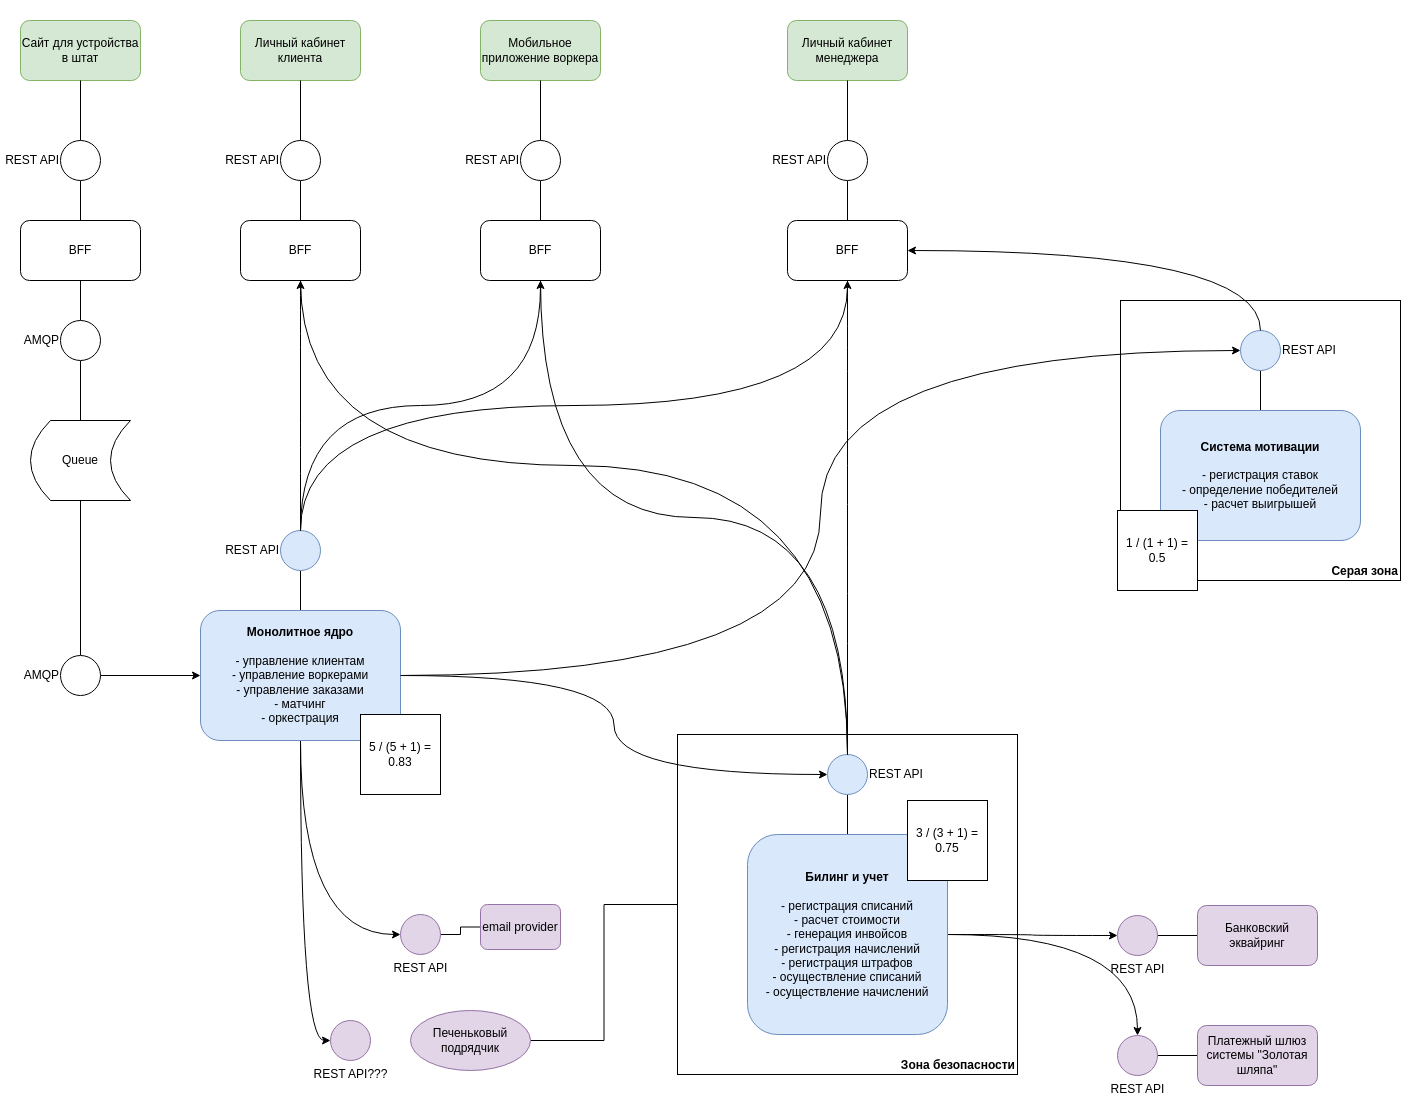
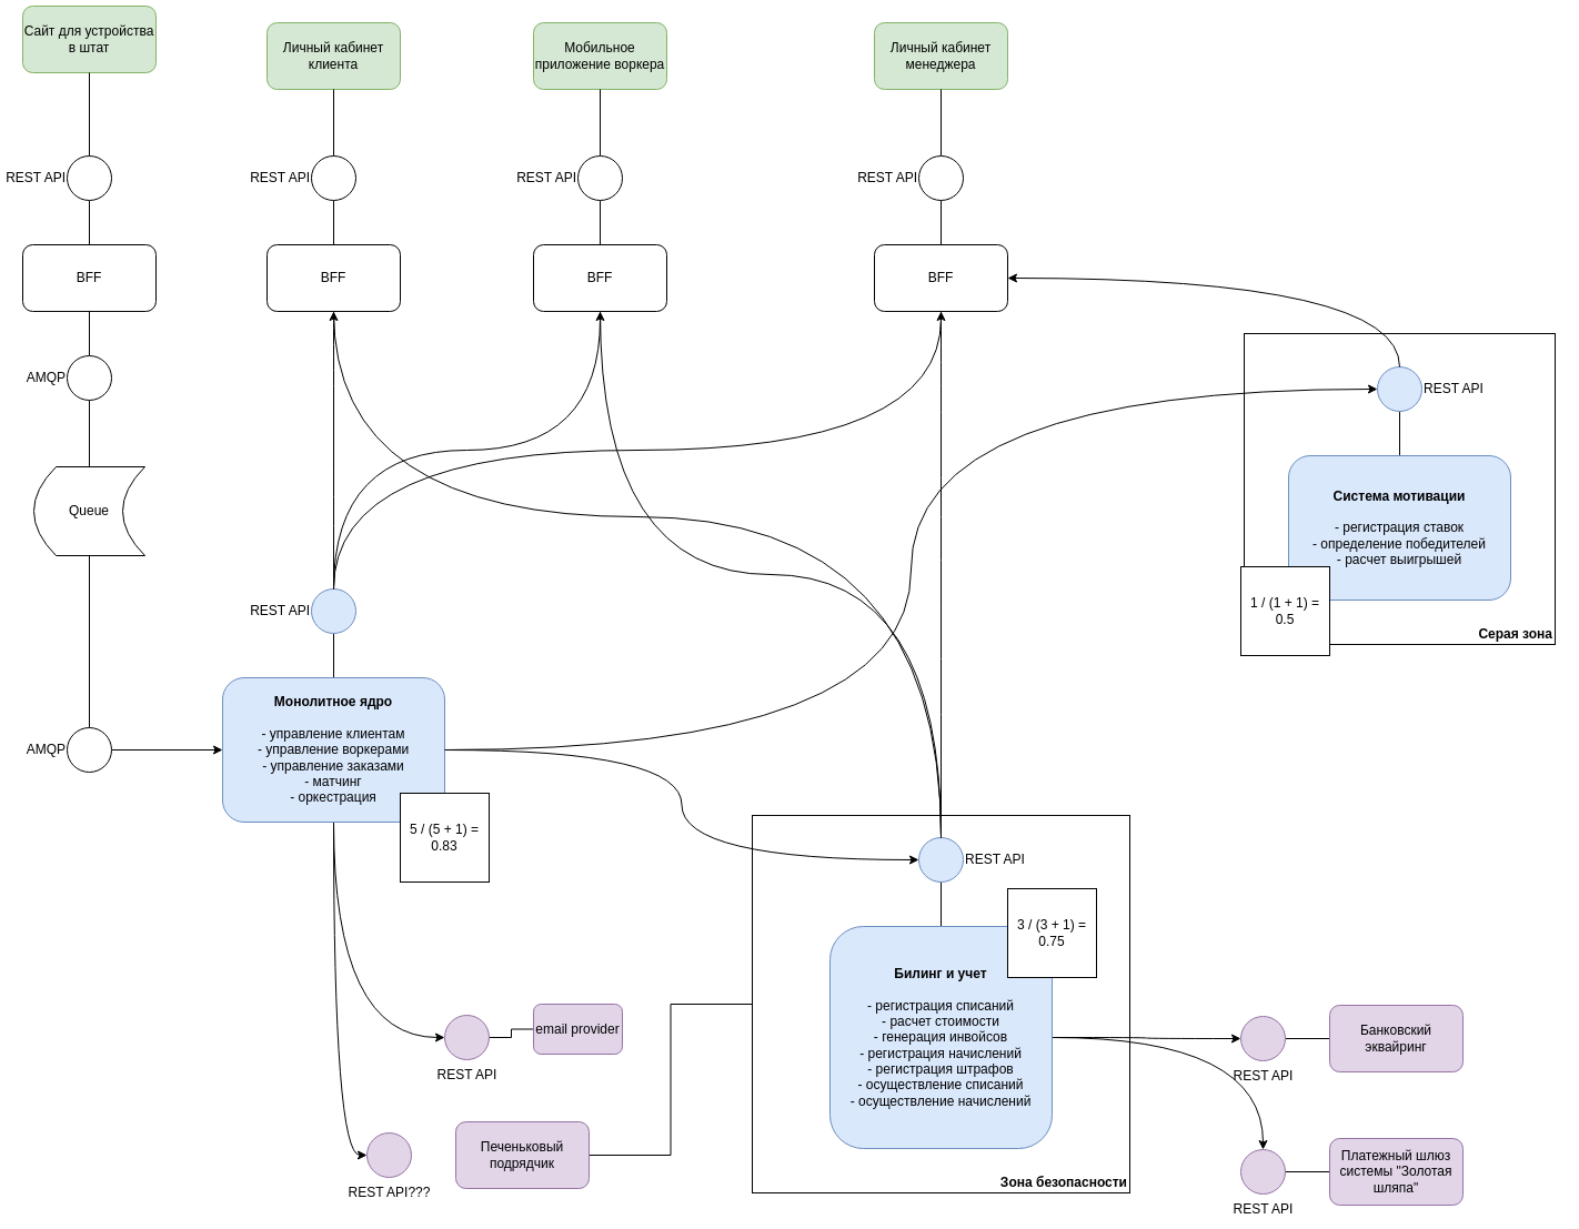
  <mxCell id="0" />
  <mxCell id="1" parent="0" />
  <mxCell id="2" value="Зона безопасности" style="whiteSpace=wrap;html=1;aspect=fixed;verticalAlign=bottom;align=right;fontStyle=1" parent="1" vertex="1"><mxGeometry x="677" y="734" width="340" height="340" as="geometry" /></mxCell>
  <mxCell id="3" value="Серая зона" style="whiteSpace=wrap;html=1;aspect=fixed;verticalAlign=bottom;fontStyle=1;align=right;" parent="1" vertex="1"><mxGeometry x="1120" y="300" width="280" height="280" as="geometry" /></mxCell>
  <mxCell id="4" value="Личный кабинет клиента" style="rounded=1;whiteSpace=wrap;html=1;fillColor=#d5e8d4;strokeColor=#82b366;" parent="1" vertex="1"><mxGeometry x="240" y="20" width="120" height="60" as="geometry" /></mxCell>
  <mxCell id="5" value="Мобильное приложение воркера" style="rounded=1;whiteSpace=wrap;html=1;fillColor=#d5e8d4;strokeColor=#82b366;" parent="1" vertex="1"><mxGeometry x="480" y="20" width="120" height="60" as="geometry" /></mxCell>
  <mxCell id="6" value="Личный кабинет менеджера" style="rounded=1;whiteSpace=wrap;html=1;fillColor=#d5e8d4;strokeColor=#82b366;" parent="1" vertex="1"><mxGeometry x="787" y="20" width="120" height="60" as="geometry" /></mxCell>
- <mxCell id="7" value="Сайт для устройства в штат" style="rounded=1;whiteSpace=wrap;html=1;fillColor=#d5e8d4;strokeColor=#82b366;" parent="1" vertex="1"><mxGeometry x="20" y="20" width="120" height="60" as="geometry" /></mxCell>
+ <mxCell id="7" value="Сайт для устройства в штат" style="rounded=1;whiteSpace=wrap;html=1;fillColor=#d5e8d4;strokeColor=#82b366;" parent="1" vertex="1"><mxGeometry x="20" y="5" width="120" height="60" as="geometry" /></mxCell>
  <mxCell id="8" value="" style="edgeStyle=orthogonalEdgeStyle;rounded=0;orthogonalLoop=1;jettySize=auto;html=1;endArrow=none;endFill=0;" parent="1" source="9" target="16" edge="1"><mxGeometry relative="1" as="geometry" /></mxCell>
  <mxCell id="9" value="email provider" style="rounded=1;whiteSpace=wrap;html=1;fillColor=#e1d5e7;strokeColor=#9673a6;" parent="1" vertex="1"><mxGeometry x="480" y="904" width="80" height="45" as="geometry" /></mxCell>
  <mxCell id="10" style="edgeStyle=orthogonalEdgeStyle;rounded=0;orthogonalLoop=1;jettySize=auto;html=1;endArrow=none;endFill=0;" parent="1" source="11" target="18" edge="1"><mxGeometry relative="1" as="geometry" /></mxCell>
  <mxCell id="11" value="Платежный шлюз системы &quot;Золотая шляпа&quot;" style="rounded=1;whiteSpace=wrap;html=1;fillColor=#e1d5e7;strokeColor=#9673a6;" parent="1" vertex="1"><mxGeometry x="1197" y="1025" width="120" height="60" as="geometry" /></mxCell>
  <mxCell id="12" style="edgeStyle=orthogonalEdgeStyle;rounded=0;orthogonalLoop=1;jettySize=auto;html=1;endArrow=none;endFill=0;" parent="1" source="13" target="17" edge="1"><mxGeometry relative="1" as="geometry" /></mxCell>
  <mxCell id="13" value="Банковский эквайринг" style="rounded=1;whiteSpace=wrap;html=1;fillColor=#e1d5e7;strokeColor=#9673a6;" parent="1" vertex="1"><mxGeometry x="1197" y="905" width="120" height="60" as="geometry" /></mxCell>
  <mxCell id="14" style="edgeStyle=orthogonalEdgeStyle;rounded=0;orthogonalLoop=1;jettySize=auto;html=1;endArrow=none;endFill=0;" parent="1" source="15" target="2" edge="1"><mxGeometry relative="1" as="geometry" /></mxCell>
- <mxCell id="15" value="Печеньковый подрядчик" style="ellipse;whiteSpace=wrap;html=1;fillColor=#e1d5e7;strokeColor=#9673a6;" parent="1" vertex="1"><mxGeometry x="410" y="1010" width="120" height="60" as="geometry" /></mxCell>
+ <mxCell id="15" value="Печеньковый подрядчик" style="rounded=1;whiteSpace=wrap;html=1;fillColor=#e1d5e7;strokeColor=#9673a6;" parent="1" vertex="1"><mxGeometry x="410" y="1010" width="120" height="60" as="geometry" /></mxCell>
  <mxCell id="16" value="REST API" style="ellipse;html=1;fillColor=#e1d5e7;strokeColor=#9673a6;rounded=1;labelPosition=center;verticalLabelPosition=bottom;align=center;verticalAlign=top;" parent="1" vertex="1"><mxGeometry x="400" y="914" width="40" height="40" as="geometry" /></mxCell>
  <mxCell id="17" value="REST API" style="ellipse;html=1;fillColor=#e1d5e7;strokeColor=#9673a6;rounded=1;labelPosition=center;verticalLabelPosition=bottom;align=center;verticalAlign=top;" parent="1" vertex="1"><mxGeometry x="1117" y="915" width="40" height="40" as="geometry" /></mxCell>
  <mxCell id="18" value="REST API" style="ellipse;html=1;fillColor=#e1d5e7;strokeColor=#9673a6;rounded=1;labelPosition=center;verticalLabelPosition=bottom;align=center;verticalAlign=top;" parent="1" vertex="1"><mxGeometry x="1117" y="1035" width="40" height="40" as="geometry" /></mxCell>
  <mxCell id="19" value="REST API???" style="ellipse;html=1;fillColor=#e1d5e7;strokeColor=#9673a6;rounded=1;labelPosition=center;verticalLabelPosition=bottom;align=center;verticalAlign=top;" parent="1" vertex="1"><mxGeometry x="330" y="1020" width="40" height="40" as="geometry" /></mxCell>
  <mxCell id="20" value="" style="edgeStyle=orthogonalEdgeStyle;rounded=0;orthogonalLoop=1;jettySize=auto;html=1;endArrow=none;endFill=0;" parent="1" source="24" target="31" edge="1"><mxGeometry relative="1" as="geometry" /></mxCell>
  <mxCell id="21" style="edgeStyle=orthogonalEdgeStyle;rounded=0;orthogonalLoop=1;jettySize=auto;html=1;entryX=0;entryY=0.5;entryDx=0;entryDy=0;curved=1;endArrow=classic;endFill=1;" parent="1" source="24" target="29" edge="1"><mxGeometry relative="1" as="geometry" /></mxCell>
  <mxCell id="22" style="edgeStyle=orthogonalEdgeStyle;rounded=0;orthogonalLoop=1;jettySize=auto;html=1;entryX=0;entryY=0.5;entryDx=0;entryDy=0;curved=1;" parent="1" source="24" target="16" edge="1"><mxGeometry relative="1" as="geometry" /></mxCell>
  <mxCell id="23" style="edgeStyle=orthogonalEdgeStyle;rounded=0;orthogonalLoop=1;jettySize=auto;html=1;entryX=0;entryY=0.5;entryDx=0;entryDy=0;curved=1;" parent="1" source="24" target="19" edge="1"><mxGeometry relative="1" as="geometry" /></mxCell>
  <mxCell id="24" value="&lt;b&gt;Монолитное ядро&lt;/b&gt;&lt;br&gt;&lt;br&gt;- управление клиентам&lt;br&gt;- управление воркерами&lt;br&gt;- управление заказами&lt;br&gt;- матчинг&lt;br&gt;- оркестрация" style="rounded=1;whiteSpace=wrap;html=1;fillColor=#dae8fc;strokeColor=#6c8ebf;" parent="1" vertex="1"><mxGeometry x="200" y="610" width="200" height="130" as="geometry" /></mxCell>
  <mxCell id="25" value="" style="edgeStyle=orthogonalEdgeStyle;rounded=0;orthogonalLoop=1;jettySize=auto;html=1;endArrow=none;endFill=0;" parent="1" source="28" target="29" edge="1"><mxGeometry relative="1" as="geometry" /></mxCell>
  <mxCell id="26" style="edgeStyle=orthogonalEdgeStyle;rounded=0;orthogonalLoop=1;jettySize=auto;html=1;entryX=0;entryY=0.5;entryDx=0;entryDy=0;curved=1;" parent="1" source="28" target="17" edge="1"><mxGeometry relative="1" as="geometry" /></mxCell>
  <mxCell id="27" style="edgeStyle=orthogonalEdgeStyle;rounded=0;orthogonalLoop=1;jettySize=auto;html=1;curved=1;" parent="1" source="28" target="18" edge="1"><mxGeometry relative="1" as="geometry" /></mxCell>
  <mxCell id="28" value="&lt;b&gt;Билинг и учет&lt;/b&gt;&lt;br&gt;&lt;br&gt;- регистрация списаний&lt;br&gt;- расчет стоимости&lt;br&gt;- генерация инвойсов&lt;br&gt;- регистрация начислений&lt;br&gt;- регистрация штрафов&lt;br&gt;- осуществление списаний&lt;br&gt;- осуществление начислений" style="rounded=1;whiteSpace=wrap;html=1;fillColor=#dae8fc;strokeColor=#6c8ebf;" parent="1" vertex="1"><mxGeometry x="747" y="834" width="200" height="200" as="geometry" /></mxCell>
  <mxCell id="29" value="REST API" style="ellipse;html=1;fillColor=#dae8fc;strokeColor=#6c8ebf;rounded=1;labelPosition=right;verticalLabelPosition=middle;align=left;verticalAlign=middle;" parent="1" vertex="1"><mxGeometry x="827" y="754" width="40" height="40" as="geometry" /></mxCell>
  <mxCell id="30" style="edgeStyle=orthogonalEdgeStyle;rounded=0;orthogonalLoop=1;jettySize=auto;html=1;entryX=0;entryY=0.5;entryDx=0;entryDy=0;curved=1;exitX=1;exitY=0.5;exitDx=0;exitDy=0;endArrow=classic;endFill=1;" parent="1" source="24" target="34" edge="1"><mxGeometry relative="1" as="geometry" /></mxCell>
  <mxCell id="31" value="REST API" style="ellipse;html=1;fillColor=#dae8fc;strokeColor=#6c8ebf;rounded=1;labelPosition=left;verticalLabelPosition=middle;align=right;verticalAlign=middle;" parent="1" vertex="1"><mxGeometry x="280" y="530" width="40" height="40" as="geometry" /></mxCell>
  <mxCell id="32" value="" style="edgeStyle=orthogonalEdgeStyle;rounded=0;orthogonalLoop=1;jettySize=auto;html=1;endArrow=none;endFill=0;" parent="1" source="33" target="34" edge="1"><mxGeometry relative="1" as="geometry" /></mxCell>
  <mxCell id="33" value="&lt;b&gt;Система мотивации&lt;/b&gt;&lt;br&gt;&lt;br&gt;- регистрация ставок&lt;br&gt;- определение победителей&lt;br&gt;- расчет выигрышей" style="rounded=1;whiteSpace=wrap;html=1;fillColor=#dae8fc;strokeColor=#6c8ebf;" parent="1" vertex="1"><mxGeometry x="1160" y="410" width="200" height="130" as="geometry" /></mxCell>
  <mxCell id="34" value="REST API" style="ellipse;html=1;fillColor=#dae8fc;strokeColor=#6c8ebf;rounded=1;labelPosition=right;verticalLabelPosition=middle;align=left;verticalAlign=middle;" parent="1" vertex="1"><mxGeometry x="1240" y="330" width="40" height="40" as="geometry" /></mxCell>
  <mxCell id="35" style="edgeStyle=orthogonalEdgeStyle;rounded=0;orthogonalLoop=1;jettySize=auto;html=1;entryX=0.5;entryY=1;entryDx=0;entryDy=0;endArrow=none;endFill=0;" parent="1" source="38" target="47" edge="1"><mxGeometry relative="1" as="geometry" /></mxCell>
  <mxCell id="36" style="edgeStyle=orthogonalEdgeStyle;rounded=0;orthogonalLoop=1;jettySize=auto;html=1;curved=1;exitX=0.5;exitY=1;exitDx=0;exitDy=0;endArrow=none;endFill=0;startArrow=classic;startFill=1;" parent="1" source="38" target="31" edge="1"><mxGeometry relative="1" as="geometry" /></mxCell>
  <mxCell id="37" style="edgeStyle=orthogonalEdgeStyle;rounded=0;orthogonalLoop=1;jettySize=auto;html=1;curved=1;exitX=0.5;exitY=1;exitDx=0;exitDy=0;endArrow=none;endFill=0;" parent="1" source="38" target="29" edge="1"><mxGeometry relative="1" as="geometry"><Array as="points"><mxPoint x="300" y="465" /><mxPoint x="847" y="465" /></Array></mxGeometry></mxCell>
  <mxCell id="38" value="BFF" style="rounded=1;whiteSpace=wrap;html=1;" parent="1" vertex="1"><mxGeometry x="240" y="220" width="120" height="60" as="geometry" /></mxCell>
  <mxCell id="39" style="edgeStyle=orthogonalEdgeStyle;rounded=0;orthogonalLoop=1;jettySize=auto;html=1;curved=1;exitX=0.5;exitY=1;exitDx=0;exitDy=0;endArrow=none;endFill=0;startArrow=classic;startFill=1;" parent="1" source="41" target="31" edge="1"><mxGeometry relative="1" as="geometry" /></mxCell>
  <mxCell id="40" style="edgeStyle=orthogonalEdgeStyle;rounded=0;orthogonalLoop=1;jettySize=auto;html=1;curved=1;exitX=0.5;exitY=1;exitDx=0;exitDy=0;endArrow=none;endFill=0;" parent="1" source="41" target="29" edge="1"><mxGeometry relative="1" as="geometry" /></mxCell>
  <mxCell id="41" value="BFF" style="rounded=1;whiteSpace=wrap;html=1;" parent="1" vertex="1"><mxGeometry x="480" y="220" width="120" height="60" as="geometry" /></mxCell>
  <mxCell id="42" style="edgeStyle=orthogonalEdgeStyle;rounded=0;orthogonalLoop=1;jettySize=auto;html=1;curved=1;exitX=0.5;exitY=1;exitDx=0;exitDy=0;endArrow=none;endFill=0;startArrow=classic;startFill=1;" parent="1" source="45" target="31" edge="1"><mxGeometry relative="1" as="geometry" /></mxCell>
  <mxCell id="43" style="edgeStyle=orthogonalEdgeStyle;rounded=0;orthogonalLoop=1;jettySize=auto;html=1;curved=1;endArrow=none;endFill=0;startArrow=classic;startFill=1;" parent="1" source="45" target="34" edge="1"><mxGeometry relative="1" as="geometry" /></mxCell>
  <mxCell id="44" style="edgeStyle=orthogonalEdgeStyle;rounded=0;orthogonalLoop=1;jettySize=auto;html=1;curved=1;endArrow=none;endFill=0;" parent="1" source="45" target="29" edge="1"><mxGeometry relative="1" as="geometry" /></mxCell>
  <mxCell id="45" value="BFF" style="rounded=1;whiteSpace=wrap;html=1;" parent="1" vertex="1"><mxGeometry x="787" y="220" width="120" height="60" as="geometry" /></mxCell>
  <mxCell id="46" value="" style="edgeStyle=orthogonalEdgeStyle;rounded=0;orthogonalLoop=1;jettySize=auto;html=1;endArrow=none;endFill=0;" parent="1" source="47" target="4" edge="1"><mxGeometry relative="1" as="geometry" /></mxCell>
  <mxCell id="47" value="REST API" style="ellipse;html=1;rounded=1;labelPosition=left;verticalLabelPosition=middle;align=right;verticalAlign=middle;" parent="1" vertex="1"><mxGeometry x="280" y="140" width="40" height="40" as="geometry" /></mxCell>
  <mxCell id="48" style="edgeStyle=orthogonalEdgeStyle;rounded=0;orthogonalLoop=1;jettySize=auto;html=1;entryX=0.5;entryY=1;entryDx=0;entryDy=0;endArrow=none;endFill=0;" parent="1" source="41" target="50" edge="1"><mxGeometry relative="1" as="geometry"><mxPoint x="540" y="220" as="sourcePoint" /></mxGeometry></mxCell>
  <mxCell id="49" value="" style="edgeStyle=orthogonalEdgeStyle;rounded=0;orthogonalLoop=1;jettySize=auto;html=1;endArrow=none;endFill=0;" parent="1" source="50" target="5" edge="1"><mxGeometry relative="1" as="geometry" /></mxCell>
  <mxCell id="50" value="REST API" style="ellipse;html=1;rounded=1;labelPosition=left;verticalLabelPosition=middle;align=right;verticalAlign=middle;" parent="1" vertex="1"><mxGeometry x="520" y="140" width="40" height="40" as="geometry" /></mxCell>
  <mxCell id="51" style="edgeStyle=orthogonalEdgeStyle;rounded=0;orthogonalLoop=1;jettySize=auto;html=1;entryX=0.5;entryY=1;entryDx=0;entryDy=0;endArrow=none;endFill=0;" parent="1" source="45" target="53" edge="1"><mxGeometry relative="1" as="geometry"><mxPoint x="847" y="220" as="sourcePoint" /></mxGeometry></mxCell>
  <mxCell id="52" value="" style="edgeStyle=orthogonalEdgeStyle;rounded=0;orthogonalLoop=1;jettySize=auto;html=1;endArrow=none;endFill=0;" parent="1" source="53" target="6" edge="1"><mxGeometry relative="1" as="geometry" /></mxCell>
  <mxCell id="53" value="REST API" style="ellipse;html=1;rounded=1;labelPosition=left;verticalLabelPosition=middle;align=right;verticalAlign=middle;" parent="1" vertex="1"><mxGeometry x="827" y="140" width="40" height="40" as="geometry" /></mxCell>
  <mxCell id="54" value="" style="edgeStyle=orthogonalEdgeStyle;rounded=0;orthogonalLoop=1;jettySize=auto;html=1;endArrow=none;endFill=0;" parent="1" source="55" target="57" edge="1"><mxGeometry relative="1" as="geometry" /></mxCell>
  <mxCell id="55" value="BFF" style="rounded=1;whiteSpace=wrap;html=1;" parent="1" vertex="1"><mxGeometry x="20" y="220" width="120" height="60" as="geometry" /></mxCell>
  <mxCell id="56" value="" style="edgeStyle=orthogonalEdgeStyle;rounded=0;orthogonalLoop=1;jettySize=auto;html=1;endArrow=none;endFill=0;" parent="1" source="57" target="7" edge="1"><mxGeometry relative="1" as="geometry" /></mxCell>
  <mxCell id="57" value="REST API" style="ellipse;html=1;rounded=1;labelPosition=left;verticalLabelPosition=middle;align=right;verticalAlign=middle;" parent="1" vertex="1"><mxGeometry x="60" y="140" width="40" height="40" as="geometry" /></mxCell>
  <mxCell id="58" value="Queue" style="shape=dataStorage;whiteSpace=wrap;html=1;fixedSize=1;" parent="1" vertex="1"><mxGeometry x="30" y="420" width="100" height="80" as="geometry" /></mxCell>
  <mxCell id="59" value="" style="edgeStyle=orthogonalEdgeStyle;rounded=0;orthogonalLoop=1;jettySize=auto;html=1;endArrow=none;endFill=0;" parent="1" source="61" target="55" edge="1"><mxGeometry relative="1" as="geometry" /></mxCell>
  <mxCell id="60" value="" style="edgeStyle=orthogonalEdgeStyle;rounded=0;orthogonalLoop=1;jettySize=auto;html=1;endArrow=none;endFill=0;" parent="1" source="61" target="58" edge="1"><mxGeometry relative="1" as="geometry" /></mxCell>
  <mxCell id="61" value="AMQP" style="ellipse;html=1;rounded=1;labelPosition=left;verticalLabelPosition=middle;align=right;verticalAlign=middle;" parent="1" vertex="1"><mxGeometry x="60" y="320" width="40" height="40" as="geometry" /></mxCell>
  <mxCell id="62" value="" style="edgeStyle=orthogonalEdgeStyle;rounded=0;orthogonalLoop=1;jettySize=auto;html=1;endArrow=classic;endFill=1;" parent="1" source="64" target="24" edge="1"><mxGeometry relative="1" as="geometry" /></mxCell>
  <mxCell id="63" style="edgeStyle=orthogonalEdgeStyle;rounded=0;orthogonalLoop=1;jettySize=auto;html=1;endArrow=none;endFill=0;" parent="1" source="64" target="58" edge="1"><mxGeometry relative="1" as="geometry" /></mxCell>
  <mxCell id="64" value="AMQP" style="ellipse;html=1;rounded=1;labelPosition=left;verticalLabelPosition=middle;align=right;verticalAlign=middle;" parent="1" vertex="1"><mxGeometry x="60" y="655" width="40" height="40" as="geometry" /></mxCell>
  <mxCell id="65" value="5 / (5 + 1) = 0.83" style="whiteSpace=wrap;html=1;aspect=fixed;" vertex="1" parent="1"><mxGeometry x="360" y="714" width="80" height="80" as="geometry" /></mxCell>
  <mxCell id="66" value="1 / (1 + 1) = 0.5" style="whiteSpace=wrap;html=1;aspect=fixed;" vertex="1" parent="1"><mxGeometry x="1117" y="510" width="80" height="80" as="geometry" /></mxCell>
  <mxCell id="67" value="3 / (3 + 1) = 0.75" style="whiteSpace=wrap;html=1;aspect=fixed;" vertex="1" parent="1"><mxGeometry x="907" y="800" width="80" height="80" as="geometry" /></mxCell>
